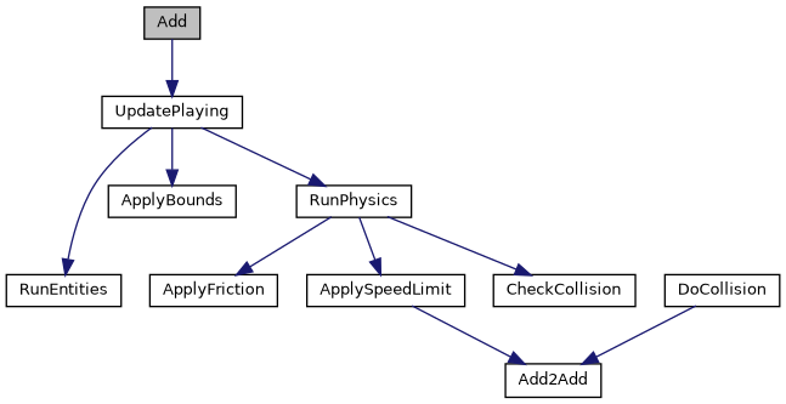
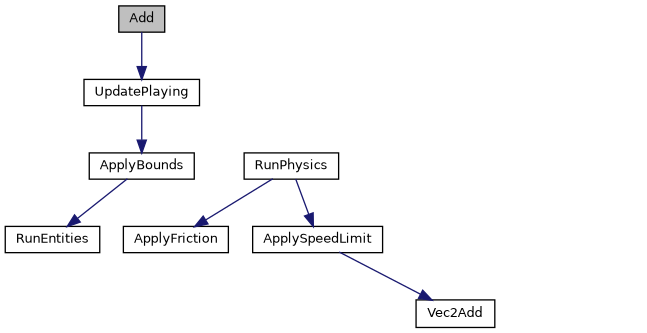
  digraph {
    rankdir=TB
    node [color=black fillcolor=white fontname=Helvetica fontsize=10 shape=record style=filled]
    edge [color=midnightblue fontname=Helvetica fontsize=10 labelfontname=Helvetica labelfontsize=10 style=solid]
    n1 [fillcolor=grey75 fontcolor=black height=0.2 label=Add width=0.4]
    n2 [height=0.2 label=UpdatePlaying width=0.4]
    n3 [height=0.2 label=RunEntities width=0.4]
    n4 [height=0.2 label=RunPhysics width=0.4]
    n5 [height=0.2 label=ApplyBounds width=0.4]
    n6 [height=0.2 label=ApplyFriction width=0.4]
    n7 [height=0.2 label=ApplySpeedLimit width=0.4]
-   n8 [height=0.2 label=CheckCollision width=0.4]
-   n9 [height=0.2 label=Add2Add width=0.4]
-   n10 [height=0.2 label=DoCollision width=0.4]
+   n9 [height=0.2 label=Vec2Add width=0.4]
    n1 -> n2
-   n2 -> n3
-   n2 -> n4
+   n5 -> n3
    n2 -> n5
    n4 -> n6
    n4 -> n7
-   n4 -> n8
    n7 -> n9
-   n10 -> n9
  }
